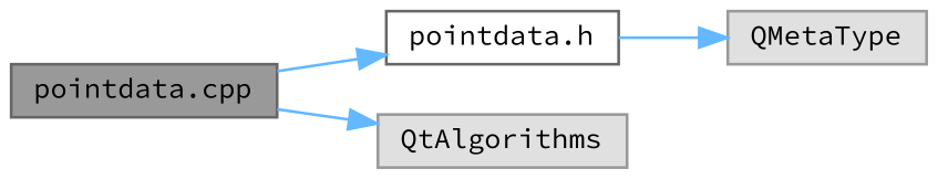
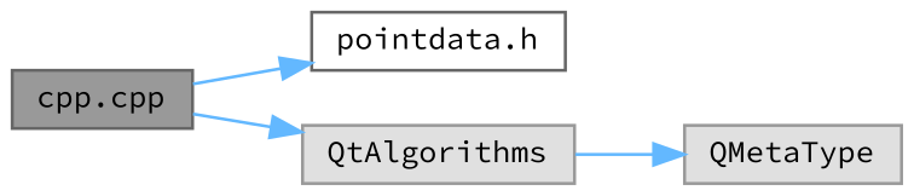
  digraph {
    fontname="Source Code Pro"
    rankdir=LR
    node [color=grey60 fillcolor="#E0E0E0" fontname="Source Code Pro" fontsize=10 shape=box style=filled]
    edge [color=steelblue1 fontname="Source Code Pro" fontsize=10 labelfontname=Helvetica labelfontsize=10 style=solid]
-   n1 [color=gray40 fillcolor=grey60 fontcolor=black height=0.2 label="pointdata.cpp" width=0.4]
+   n1 [color=gray40 fillcolor=grey60 fontcolor=black height=0.2 label="cpp.cpp" width=0.4]
    n2 [color=grey40 fillcolor=white height=0.2 label="pointdata.h" width=0.4]
    n3 [height=0.2 label=QtAlgorithms width=0.4]
    n4 [height=0.2 label=QMetaType width=0.4]
    n1 -> n2
    n1 -> n3
-   n2 -> n4
+   n3 -> n4
  }
